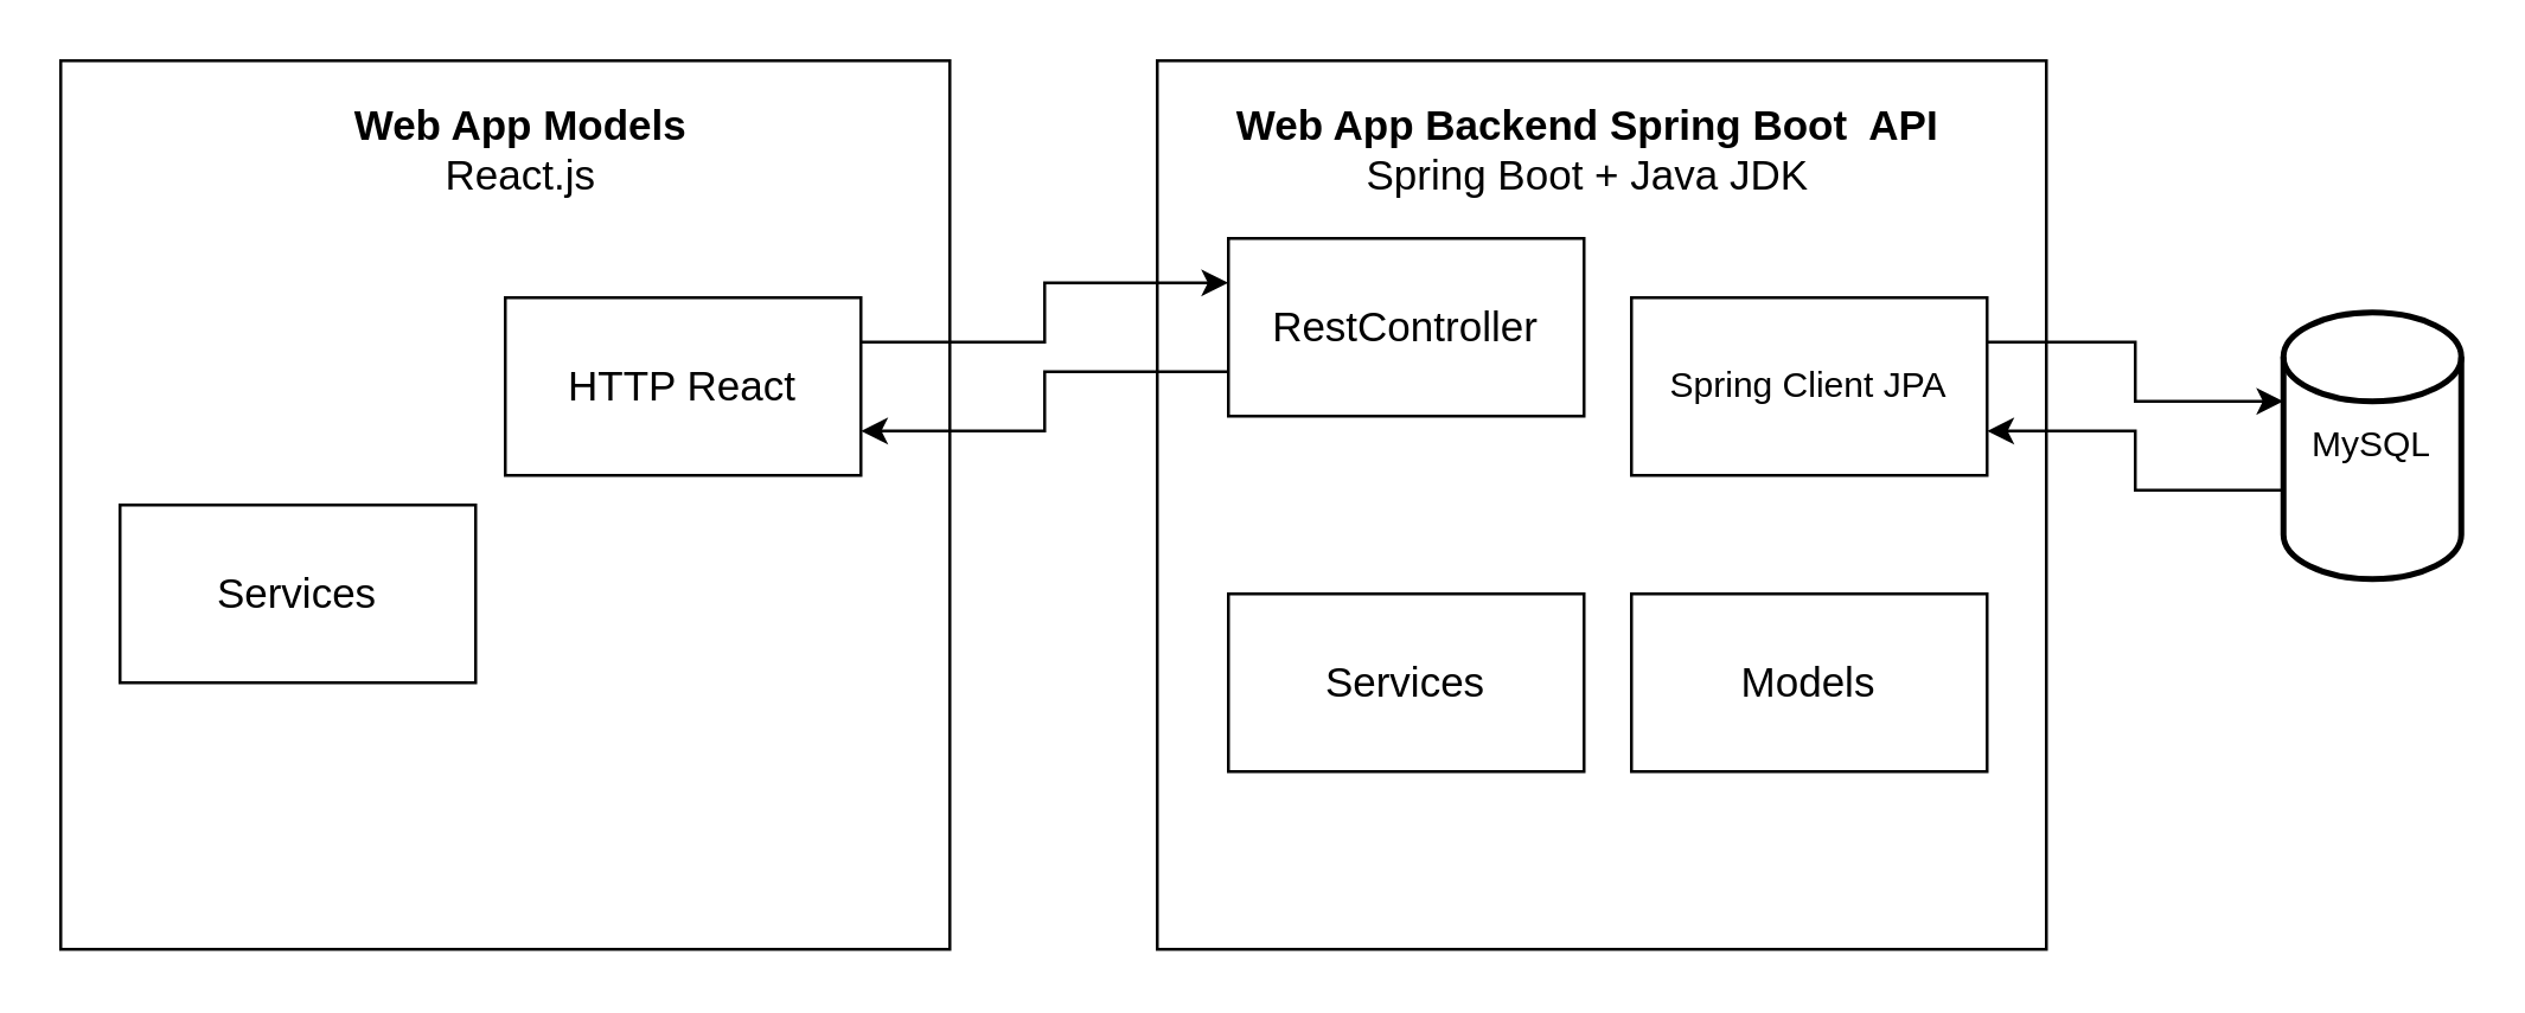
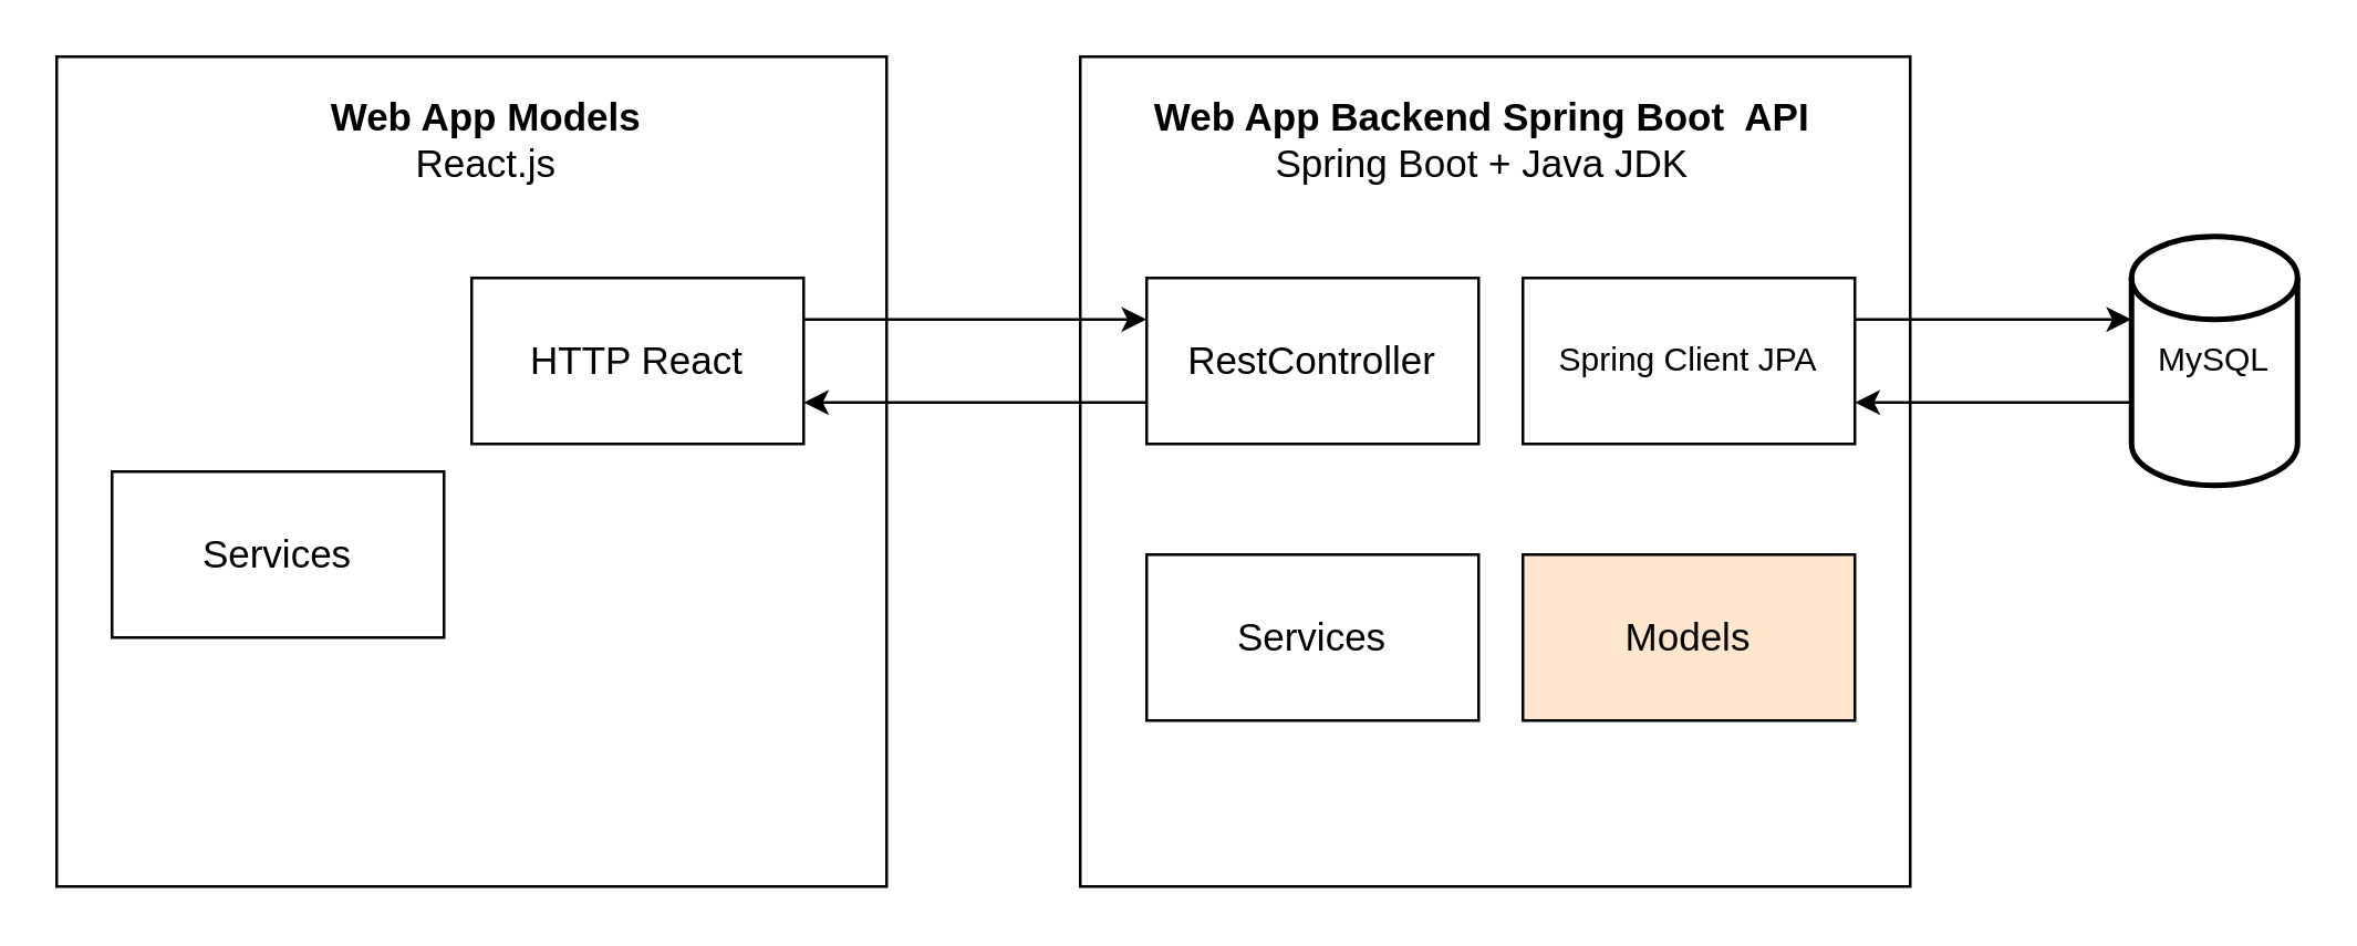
  <mxCell id="0" />
  <mxCell id="1" parent="0" />
- <mxCell id="2" value="MySQL&lt;br&gt;" style="strokeWidth=2;html=1;shape=mxgraph.flowchart.database;whiteSpace=wrap;" vertex="1" parent="1"><mxGeometry x="770" y="105" width="60" height="90" as="geometry" /></mxCell>
+ <mxCell id="2" value="MySQL&lt;br&gt;" style="strokeWidth=2;html=1;shape=mxgraph.flowchart.database;whiteSpace=wrap;" vertex="1" parent="1"><mxGeometry x="770" y="85" width="60" height="90" as="geometry" /></mxCell>
  <mxCell id="3" value="" style="whiteSpace=wrap;html=1;aspect=fixed;" vertex="1" parent="1"><mxGeometry x="390" y="20" width="300" height="300" as="geometry" /></mxCell>
  <mxCell id="4" value="&lt;font style=&quot;font-size: 14px&quot;&gt;&lt;b&gt;Web App Backend Spring Boot&amp;nbsp; API&lt;/b&gt;&lt;br&gt;Spring Boot + Java JDK&lt;br&gt;&lt;/font&gt;" style="text;html=1;align=center;verticalAlign=middle;resizable=0;points=[];autosize=1;strokeColor=none;fillColor=none;" vertex="1" parent="1"><mxGeometry x="410" y="30" width="250" height="40" as="geometry" /></mxCell>
  <mxCell id="5" style="edgeStyle=orthogonalEdgeStyle;rounded=0;orthogonalLoop=1;jettySize=auto;html=1;exitX=1;exitY=0.25;exitDx=0;exitDy=0;entryX=0;entryY=0.333;entryDx=0;entryDy=0;entryPerimeter=0;fontSize=14;" edge="1" parent="1" source="7" target="2"><mxGeometry relative="1" as="geometry" /></mxCell>
  <mxCell id="6" style="edgeStyle=orthogonalEdgeStyle;rounded=0;orthogonalLoop=1;jettySize=auto;html=1;exitX=0;exitY=0.667;exitDx=0;exitDy=0;entryX=1;entryY=0.75;entryDx=0;entryDy=0;fontSize=14;exitPerimeter=0;" edge="1" parent="1" source="2" target="7"><mxGeometry relative="1" as="geometry" /></mxCell>
  <mxCell id="7" value="Spring Client JPA" style="rounded=0;whiteSpace=wrap;html=1;" vertex="1" parent="1"><mxGeometry x="550" y="100" width="120" height="60" as="geometry" /></mxCell>
- <mxCell id="8" value="RestController" style="rounded=0;whiteSpace=wrap;html=1;fontSize=14;" vertex="1" parent="1"><mxGeometry x="414" y="80" width="120" height="60" as="geometry" /></mxCell>
- <mxCell id="9" value="Models" style="rounded=0;whiteSpace=wrap;html=1;fontSize=14;" vertex="1" parent="1"><mxGeometry x="550" y="200" width="120" height="60" as="geometry" /></mxCell>
+ <mxCell id="8" value="RestController" style="rounded=0;whiteSpace=wrap;html=1;fontSize=14;" vertex="1" parent="1"><mxGeometry x="414" y="100" width="120" height="60" as="geometry" /></mxCell>
+ <mxCell id="9" value="Models" style="rounded=0;whiteSpace=wrap;html=1;fontSize=14;fillColor=#ffe6cc;" vertex="1" parent="1"><mxGeometry x="550" y="200" width="120" height="60" as="geometry" /></mxCell>
  <mxCell id="10" value="Services" style="rounded=0;whiteSpace=wrap;html=1;fontSize=14;" vertex="1" parent="1"><mxGeometry x="414" y="200" width="120" height="60" as="geometry" /></mxCell>
  <mxCell id="11" value="" style="whiteSpace=wrap;html=1;aspect=fixed;" vertex="1" parent="1"><mxGeometry x="20" y="20" width="300" height="300" as="geometry" /></mxCell>
  <mxCell id="12" value="&lt;font style=&quot;font-size: 14px&quot;&gt;&lt;b&gt;Web App Models&lt;/b&gt;&lt;br&gt;React.js&lt;br&gt;&lt;/font&gt;" style="text;html=1;align=center;verticalAlign=middle;resizable=0;points=[];autosize=1;strokeColor=none;fillColor=none;" vertex="1" parent="1"><mxGeometry x="105" y="30" width="140" height="40" as="geometry" /></mxCell>
  <mxCell id="13" style="edgeStyle=orthogonalEdgeStyle;rounded=0;orthogonalLoop=1;jettySize=auto;html=1;exitX=1;exitY=0.25;exitDx=0;exitDy=0;entryX=0;entryY=0.25;entryDx=0;entryDy=0;fontSize=14;" edge="1" parent="1" source="15" target="8"><mxGeometry relative="1" as="geometry" /></mxCell>
  <mxCell id="14" style="edgeStyle=orthogonalEdgeStyle;rounded=0;orthogonalLoop=1;jettySize=auto;html=1;exitX=0;exitY=0.75;exitDx=0;exitDy=0;entryX=1;entryY=0.75;entryDx=0;entryDy=0;fontSize=14;" edge="1" parent="1" source="8" target="15"><mxGeometry relative="1" as="geometry" /></mxCell>
  <mxCell id="15" value="HTTP React" style="rounded=0;whiteSpace=wrap;html=1;fontSize=14;" vertex="1" parent="1"><mxGeometry x="170" y="100" width="120" height="60" as="geometry" /></mxCell>
  <mxCell id="16" value="Services" style="rounded=0;whiteSpace=wrap;html=1;fontSize=14;" vertex="1" parent="1"><mxGeometry x="40" y="170" width="120" height="60" as="geometry" /></mxCell>
